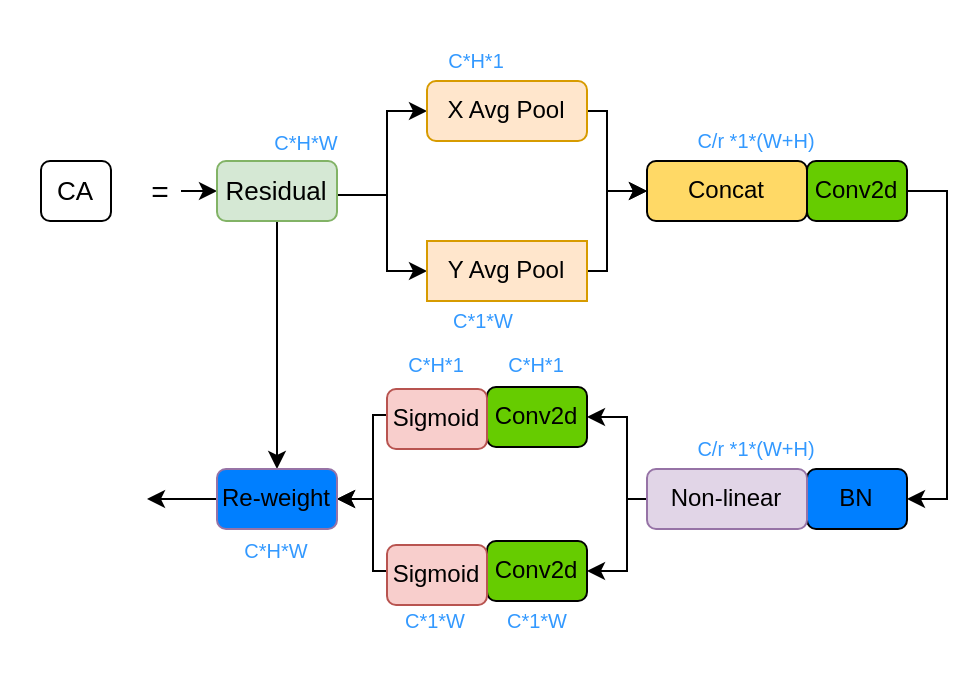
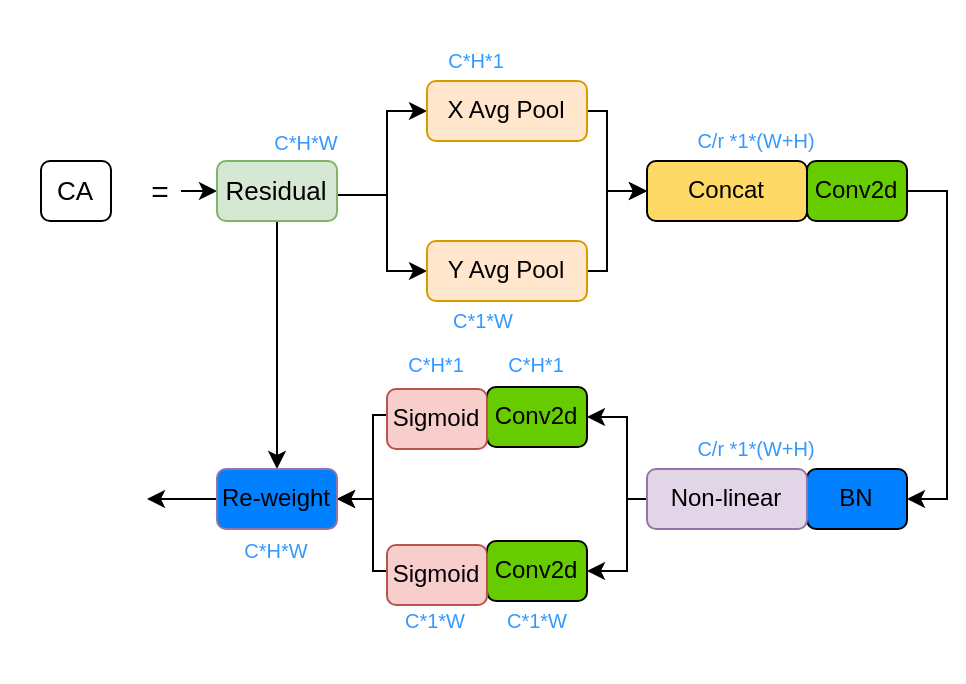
  <mxCell id="0" />
  <mxCell id="1" parent="0" />
  <mxCell id="2" value="CA" style="rounded=1;whiteSpace=wrap;html=1;fillColor=#FFFFFF;strokeColor=#000000;fontSize=13;" vertex="1" parent="1"><mxGeometry x="20" y="80" width="35" height="30" as="geometry" /></mxCell>
  <mxCell id="3" style="edgeStyle=orthogonalEdgeStyle;rounded=0;orthogonalLoop=1;jettySize=auto;html=1;exitX=1;exitY=0.5;exitDx=0;exitDy=0;entryX=0;entryY=0.5;entryDx=0;entryDy=0;fontFamily=Helvetica;" edge="1" parent="1" source="4" target="8"><mxGeometry relative="1" as="geometry" /></mxCell>
  <mxCell id="4" value="&lt;font color=&quot;#000000&quot;&gt;=&lt;/font&gt;" style="text;html=1;strokeColor=none;fillColor=none;align=center;verticalAlign=middle;whiteSpace=wrap;rounded=0;shadow=0;dashed=1;fontSize=15;fontColor=#00994D;" vertex="1" parent="1"><mxGeometry x="70" y="80" width="20" height="30" as="geometry" /></mxCell>
  <mxCell id="5" style="edgeStyle=orthogonalEdgeStyle;rounded=0;orthogonalLoop=1;jettySize=auto;html=1;exitX=1;exitY=0.5;exitDx=0;exitDy=0;entryX=0;entryY=0.5;entryDx=0;entryDy=0;" edge="1" parent="1" source="8" target="10"><mxGeometry relative="1" as="geometry"><Array as="points"><mxPoint x="193" y="97" /><mxPoint x="193" y="55" /></Array></mxGeometry></mxCell>
  <mxCell id="6" style="edgeStyle=orthogonalEdgeStyle;rounded=0;orthogonalLoop=1;jettySize=auto;html=1;exitX=1;exitY=0.5;exitDx=0;exitDy=0;entryX=0;entryY=0.5;entryDx=0;entryDy=0;" edge="1" parent="1" source="8" target="12"><mxGeometry relative="1" as="geometry"><Array as="points"><mxPoint x="193" y="97" /><mxPoint x="193" y="135" /></Array></mxGeometry></mxCell>
  <mxCell id="7" style="edgeStyle=orthogonalEdgeStyle;rounded=0;orthogonalLoop=1;jettySize=auto;html=1;exitX=0.5;exitY=1;exitDx=0;exitDy=0;entryX=0.5;entryY=0;entryDx=0;entryDy=0;fontFamily=Helvetica;" edge="1" parent="1" source="8" target="26"><mxGeometry relative="1" as="geometry" /></mxCell>
  <mxCell id="8" value="Residual" style="rounded=1;whiteSpace=wrap;html=1;fillColor=#d5e8d4;strokeColor=#82b366;fontSize=13;" vertex="1" parent="1"><mxGeometry x="108" y="80" width="60" height="30" as="geometry" /></mxCell>
  <mxCell id="9" style="edgeStyle=orthogonalEdgeStyle;rounded=0;orthogonalLoop=1;jettySize=auto;html=1;exitX=1;exitY=0.5;exitDx=0;exitDy=0;entryX=0;entryY=0.5;entryDx=0;entryDy=0;" edge="1" parent="1" source="10"><mxGeometry relative="1" as="geometry"><mxPoint x="323" y="95" as="targetPoint" /><Array as="points"><mxPoint x="303" y="55" /><mxPoint x="303" y="95" /></Array></mxGeometry></mxCell>
  <mxCell id="10" value="X Avg Pool" style="rounded=1;whiteSpace=wrap;html=1;fillColor=#ffe6cc;strokeColor=#d79b00;" vertex="1" parent="1"><mxGeometry x="213" y="40" width="80" height="30" as="geometry" /></mxCell>
  <mxCell id="11" style="edgeStyle=orthogonalEdgeStyle;rounded=0;orthogonalLoop=1;jettySize=auto;html=1;exitX=1;exitY=0.5;exitDx=0;exitDy=0;entryX=0;entryY=0.5;entryDx=0;entryDy=0;" edge="1" parent="1" source="12" target="37"><mxGeometry relative="1" as="geometry"><mxPoint x="323" y="95" as="targetPoint" /><Array as="points"><mxPoint x="303" y="135" /><mxPoint x="303" y="95" /></Array></mxGeometry></mxCell>
- <mxCell id="12" value="Y Avg Pool" style="whiteSpace=wrap;html=1;fillColor=#ffe6cc;strokeColor=#d79b00;rounded=0;" vertex="1" parent="1"><mxGeometry x="213" y="120" width="80" height="30" as="geometry" /></mxCell>
+ <mxCell id="12" value="Y Avg Pool" style="rounded=1;whiteSpace=wrap;html=1;fillColor=#ffe6cc;strokeColor=#d79b00;" vertex="1" parent="1"><mxGeometry x="213" y="120" width="80" height="30" as="geometry" /></mxCell>
  <mxCell id="13" style="edgeStyle=orthogonalEdgeStyle;rounded=0;orthogonalLoop=1;jettySize=auto;html=1;exitX=1;exitY=0.5;exitDx=0;exitDy=0;fontFamily=Helvetica;entryX=1;entryY=0.5;entryDx=0;entryDy=0;" edge="1" parent="1" source="14" target="15"><mxGeometry relative="1" as="geometry" /></mxCell>
  <mxCell id="14" value="Conv2d" style="rounded=1;whiteSpace=wrap;html=1;fillColor=#66CC00;strokeColor=#000000;" vertex="1" parent="1"><mxGeometry x="403" y="80" width="50" height="30" as="geometry" /></mxCell>
  <mxCell id="15" value="&lt;font color=&quot;#000000&quot;&gt;BN&lt;/font&gt;" style="rounded=1;whiteSpace=wrap;html=1;fillColor=#007FFF;strokeColor=#000000;fontColor=#ffffff;" vertex="1" parent="1"><mxGeometry x="403" y="234" width="50" height="30" as="geometry" /></mxCell>
  <mxCell id="16" style="edgeStyle=orthogonalEdgeStyle;rounded=0;orthogonalLoop=1;jettySize=auto;html=1;exitX=0;exitY=0.5;exitDx=0;exitDy=0;fontFamily=Helvetica;entryX=1;entryY=0.5;entryDx=0;entryDy=0;" edge="1" parent="1" source="18" target="19"><mxGeometry relative="1" as="geometry"><mxPoint x="308" y="237" as="sourcePoint" /><mxPoint x="313" y="192" as="targetPoint" /><Array as="points"><mxPoint x="313" y="249" /><mxPoint x="313" y="208" /></Array></mxGeometry></mxCell>
  <mxCell id="17" style="edgeStyle=orthogonalEdgeStyle;rounded=0;orthogonalLoop=1;jettySize=auto;html=1;exitX=0;exitY=0.5;exitDx=0;exitDy=0;entryX=1;entryY=0.5;entryDx=0;entryDy=0;fontFamily=Helvetica;" edge="1" parent="1" source="18" target="20"><mxGeometry relative="1" as="geometry"><Array as="points"><mxPoint x="313" y="249" /><mxPoint x="313" y="285" /></Array></mxGeometry></mxCell>
  <mxCell id="18" value="&lt;font color=&quot;#000000&quot;&gt;Non-linear&lt;/font&gt;" style="rounded=1;whiteSpace=wrap;html=1;fillColor=#e1d5e7;strokeColor=#9673a6;" vertex="1" parent="1"><mxGeometry x="323" y="234" width="80" height="30" as="geometry" /></mxCell>
  <mxCell id="19" value="Conv2d" style="rounded=1;whiteSpace=wrap;html=1;fillColor=#66CC00;strokeColor=#000000;" vertex="1" parent="1"><mxGeometry x="243" y="193" width="50" height="30" as="geometry" /></mxCell>
  <mxCell id="20" value="Conv2d" style="rounded=1;whiteSpace=wrap;html=1;fillColor=#66CC00;strokeColor=#000000;" vertex="1" parent="1"><mxGeometry x="243" y="270" width="50" height="30" as="geometry" /></mxCell>
  <mxCell id="21" style="edgeStyle=orthogonalEdgeStyle;rounded=0;orthogonalLoop=1;jettySize=auto;html=1;exitX=0;exitY=0.5;exitDx=0;exitDy=0;entryX=1;entryY=0.5;entryDx=0;entryDy=0;fontFamily=Helvetica;" edge="1" parent="1" source="22" target="26"><mxGeometry relative="1" as="geometry"><mxPoint x="171" y="249" as="targetPoint" /><Array as="points"><mxPoint x="193" y="207" /><mxPoint x="186" y="207" /><mxPoint x="186" y="249" /></Array></mxGeometry></mxCell>
  <mxCell id="22" value="Sigmoid" style="rounded=1;whiteSpace=wrap;html=1;fillColor=#f8cecc;strokeColor=#b85450;" vertex="1" parent="1"><mxGeometry x="193" y="194" width="50" height="30" as="geometry" /></mxCell>
  <mxCell id="23" style="edgeStyle=orthogonalEdgeStyle;rounded=0;orthogonalLoop=1;jettySize=auto;html=1;exitX=0;exitY=0.5;exitDx=0;exitDy=0;entryX=1;entryY=0.5;entryDx=0;entryDy=0;fontFamily=Helvetica;" edge="1" parent="1" source="24" target="26"><mxGeometry relative="1" as="geometry"><mxPoint x="171" y="249" as="targetPoint" /><Array as="points"><mxPoint x="193" y="285" /><mxPoint x="186" y="285" /><mxPoint x="186" y="249" /></Array></mxGeometry></mxCell>
  <mxCell id="24" value="Sigmoid" style="rounded=1;whiteSpace=wrap;html=1;fillColor=#f8cecc;strokeColor=#b85450;" vertex="1" parent="1"><mxGeometry x="193" y="272" width="50" height="30" as="geometry" /></mxCell>
  <mxCell id="25" style="edgeStyle=orthogonalEdgeStyle;rounded=0;orthogonalLoop=1;jettySize=auto;html=1;exitX=0;exitY=0.5;exitDx=0;exitDy=0;fontFamily=Helvetica;" edge="1" parent="1" source="26"><mxGeometry relative="1" as="geometry"><mxPoint x="73" y="249.286" as="targetPoint" /></mxGeometry></mxCell>
  <mxCell id="26" value="&lt;font color=&quot;#000000&quot;&gt;Re-weight&lt;/font&gt;" style="rounded=1;whiteSpace=wrap;html=1;fillColor=#007fff;strokeColor=#9673a6;" vertex="1" parent="1"><mxGeometry x="108" y="234" width="60" height="30" as="geometry" /></mxCell>
  <mxCell id="27" value="&lt;font color=&quot;#3399ff&quot;&gt;&lt;span style=&quot;font-size: 10px;&quot;&gt;C*H*W&lt;/span&gt;&lt;/font&gt;" style="text;html=1;strokeColor=none;fillColor=none;align=center;verticalAlign=middle;whiteSpace=wrap;rounded=0;shadow=0;dashed=1;fontColor=#F19C99;" vertex="1" parent="1"><mxGeometry x="128" y="60" width="50" height="22" as="geometry" /></mxCell>
  <mxCell id="28" value="&lt;font color=&quot;#3399ff&quot;&gt;&lt;span style=&quot;font-size: 10px;&quot;&gt;C*H*1&lt;/span&gt;&lt;/font&gt;" style="text;html=1;strokeColor=none;fillColor=none;align=center;verticalAlign=middle;whiteSpace=wrap;rounded=0;shadow=0;dashed=1;fontColor=#F19C99;" vertex="1" parent="1"><mxGeometry x="213" y="20" width="50" height="20" as="geometry" /></mxCell>
  <mxCell id="29" value="&lt;font color=&quot;#3399ff&quot;&gt;&lt;span style=&quot;font-size: 10px;&quot;&gt;C*1*W&lt;/span&gt;&lt;/font&gt;" style="text;html=1;strokeColor=none;fillColor=none;align=center;verticalAlign=middle;whiteSpace=wrap;rounded=0;shadow=0;dashed=1;fontColor=#F19C99;" vertex="1" parent="1"><mxGeometry x="220" y="150" width="43" height="20" as="geometry" /></mxCell>
  <mxCell id="30" value="&lt;font color=&quot;#3399ff&quot;&gt;&lt;span style=&quot;font-size: 10px;&quot;&gt;C/r *1*(W+H)&lt;/span&gt;&lt;/font&gt;" style="text;html=1;strokeColor=none;fillColor=none;align=center;verticalAlign=middle;whiteSpace=wrap;rounded=0;shadow=0;dashed=1;fontColor=#F19C99;" vertex="1" parent="1"><mxGeometry x="323" y="60" width="110" height="20" as="geometry" /></mxCell>
  <mxCell id="31" value="&lt;font color=&quot;#3399ff&quot;&gt;&lt;span style=&quot;font-size: 10px;&quot;&gt;C/r *1*(W+H)&lt;/span&gt;&lt;/font&gt;" style="text;html=1;strokeColor=none;fillColor=none;align=center;verticalAlign=middle;whiteSpace=wrap;rounded=0;shadow=0;dashed=1;fontColor=#F19C99;" vertex="1" parent="1"><mxGeometry x="323" y="214" width="110" height="20" as="geometry" /></mxCell>
  <mxCell id="32" value="&lt;font color=&quot;#3399ff&quot;&gt;&lt;span style=&quot;font-size: 10px;&quot;&gt;C*H*1&lt;/span&gt;&lt;/font&gt;" style="text;html=1;strokeColor=none;fillColor=none;align=center;verticalAlign=middle;whiteSpace=wrap;rounded=0;shadow=0;dashed=1;fontColor=#F19C99;" vertex="1" parent="1"><mxGeometry x="192.5" y="172" width="50" height="20" as="geometry" /></mxCell>
  <mxCell id="33" value="&lt;font color=&quot;#3399ff&quot;&gt;&lt;span style=&quot;font-size: 10px;&quot;&gt;C*H*1&lt;/span&gt;&lt;/font&gt;" style="text;html=1;strokeColor=none;fillColor=none;align=center;verticalAlign=middle;whiteSpace=wrap;rounded=0;shadow=0;dashed=1;fontColor=#F19C99;" vertex="1" parent="1"><mxGeometry x="243" y="172" width="50" height="20" as="geometry" /></mxCell>
  <mxCell id="34" value="&lt;font color=&quot;#3399ff&quot;&gt;&lt;span style=&quot;font-size: 10px;&quot;&gt;C*1*W&lt;/span&gt;&lt;/font&gt;" style="text;html=1;strokeColor=none;fillColor=none;align=center;verticalAlign=middle;whiteSpace=wrap;rounded=0;shadow=0;dashed=1;fontColor=#F19C99;" vertex="1" parent="1"><mxGeometry x="196" y="300" width="43" height="20" as="geometry" /></mxCell>
  <mxCell id="35" value="&lt;font color=&quot;#3399ff&quot;&gt;&lt;span style=&quot;font-size: 10px;&quot;&gt;C*1*W&lt;/span&gt;&lt;/font&gt;" style="text;html=1;strokeColor=none;fillColor=none;align=center;verticalAlign=middle;whiteSpace=wrap;rounded=0;shadow=0;dashed=1;fontColor=#F19C99;" vertex="1" parent="1"><mxGeometry x="246.5" y="300" width="43" height="20" as="geometry" /></mxCell>
  <mxCell id="36" value="&lt;font color=&quot;#3399ff&quot;&gt;&lt;span style=&quot;font-size: 10px;&quot;&gt;C*H*W&lt;/span&gt;&lt;/font&gt;" style="text;html=1;strokeColor=none;fillColor=none;align=center;verticalAlign=middle;whiteSpace=wrap;rounded=0;shadow=0;dashed=1;fontColor=#F19C99;" vertex="1" parent="1"><mxGeometry x="113" y="264" width="50" height="22" as="geometry" /></mxCell>
  <mxCell id="37" value="Concat" style="rounded=1;whiteSpace=wrap;html=1;fillColor=#FFD966;strokeColor=#000000;" vertex="1" parent="1"><mxGeometry x="323" y="80" width="80" height="30" as="geometry" /></mxCell>
